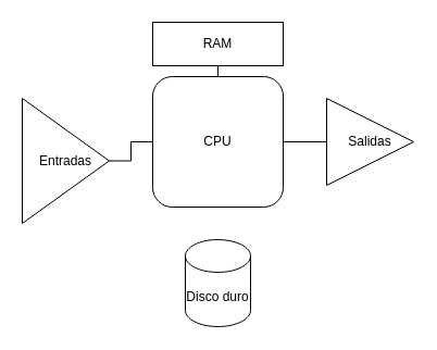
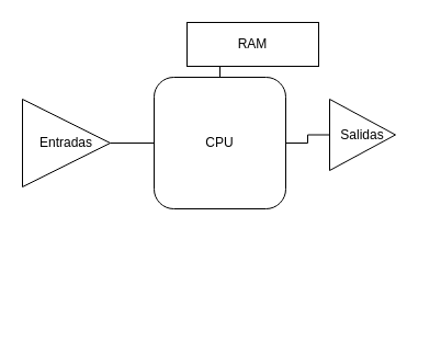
  <mxCell id="0" />
  <mxCell id="1" parent="0" />
  <mxCell id="2" style="edgeStyle=orthogonalEdgeStyle;rounded=0;orthogonalLoop=1;jettySize=auto;html=1;exitX=0.5;exitY=1;exitDx=0;exitDy=0;entryX=0.5;entryY=0;entryDx=0;entryDy=0;endArrow=none;endFill=0;" edge="1" parent="1" source="3" target="5"><mxGeometry relative="1" as="geometry" /></mxCell>
- <mxCell id="3" value="RAM" style="rounded=0;whiteSpace=wrap;html=1;" vertex="1" parent="1"><mxGeometry x="140" y="20" width="120" height="40" as="geometry" /></mxCell>
+ <mxCell id="3" value="RAM" style="rounded=0;whiteSpace=wrap;html=1;" vertex="1" parent="1"><mxGeometry x="170" y="20" width="120" height="40" as="geometry" /></mxCell>
  <mxCell id="4" style="edgeStyle=orthogonalEdgeStyle;rounded=0;orthogonalLoop=1;jettySize=auto;html=1;exitX=1;exitY=0.5;exitDx=0;exitDy=0;entryX=0;entryY=0.5;entryDx=0;entryDy=0;endArrow=none;endFill=0;" edge="1" parent="1" source="5" target="8"><mxGeometry relative="1" as="geometry" /></mxCell>
  <mxCell id="5" value="CPU" style="whiteSpace=wrap;html=1;rounded=1;" vertex="1" parent="1"><mxGeometry x="140" y="70" width="120" height="120" as="geometry" /></mxCell>
  <mxCell id="6" style="edgeStyle=orthogonalEdgeStyle;rounded=0;orthogonalLoop=1;jettySize=auto;html=1;exitX=1;exitY=0.5;exitDx=0;exitDy=0;entryX=0;entryY=0.5;entryDx=0;entryDy=0;endArrow=none;endFill=0;" edge="1" parent="1" source="7" target="5"><mxGeometry relative="1" as="geometry" /></mxCell>
- <mxCell id="7" value="Entradas" style="triangle;whiteSpace=wrap;html=1;" vertex="1" parent="1"><mxGeometry x="20" y="90" width="80" height="115" as="geometry" /></mxCell>
- <mxCell id="8" value="Salidas" style="triangle;whiteSpace=wrap;html=1;" vertex="1" parent="1"><mxGeometry x="300" y="90" width="80" height="80" as="geometry" /></mxCell>
- <mxCell id="9" value="Disco duro" style="shape=cylinder3;whiteSpace=wrap;html=1;boundedLbl=1;backgroundOutline=1;size=15;" vertex="1" parent="1"><mxGeometry x="170" y="220" width="60" height="80" as="geometry" /></mxCell>
+ <mxCell id="7" value="Entradas" style="triangle;whiteSpace=wrap;html=1;" vertex="1" parent="1"><mxGeometry x="20" y="90" width="80" height="80" as="geometry" /></mxCell>
+ <mxCell id="8" value="Salidas" style="triangle;whiteSpace=wrap;html=1;" vertex="1" parent="1"><mxGeometry x="300" y="90" width="60" height="65" as="geometry" /></mxCell>
